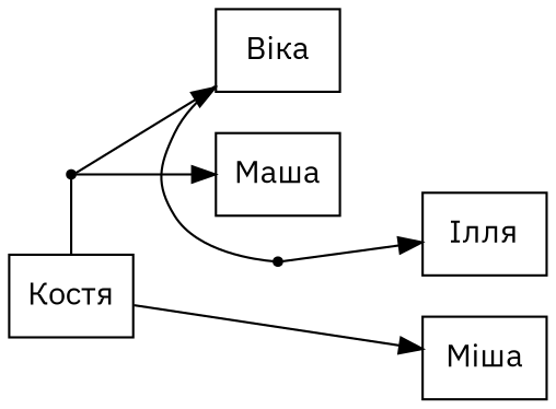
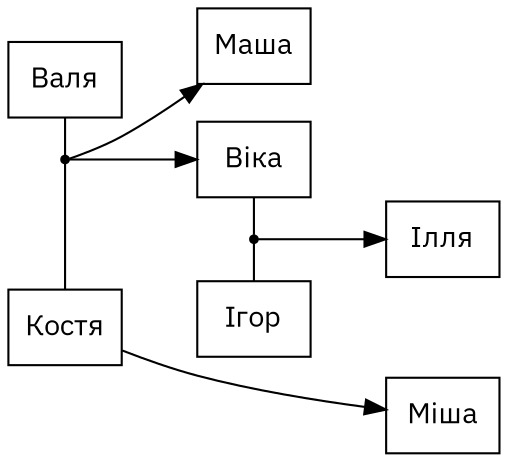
  digraph {
    fontname="IBM Plex Sans"
    rankdir=LR
    node [fontname="IBM Plex Sans" shape=box]
    edge [fontname="IBM Plex Sans"]
    n1 [label="Костя"]
    kostiavalia [shape=point]
+   n3 [label="Валя"]
    n4 [label="Віка"]
    vikaigor [shape=point]
+   n6 [label="Ігор"]
    n7 [label="Маша"]
    n8 [label="Ілля"]
    n9 [label="Міша"]
    subgraph sub_1 {
      rank=same
      n1
      kostiavalia
+     n3
    }
    subgraph sub_2 {
      rank=same
      n4
      vikaigor
+     n6
      n7
    }
    subgraph sub_3 {
      rank=same
      n8
      n9
    }
    n1 -> n9
    kostiavalia -> n1 [dir=none]
    kostiavalia -> n4
    kostiavalia -> n7
+   n3 -> kostiavalia [dir=none]
    n4 -> vikaigor [dir=none]
+   vikaigor -> n6 [dir=none]
    vikaigor -> n8
  }
